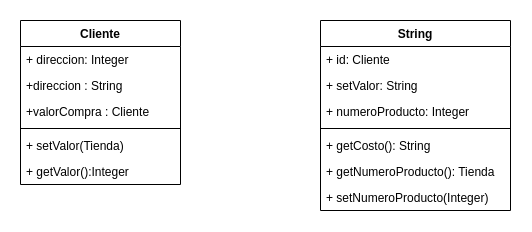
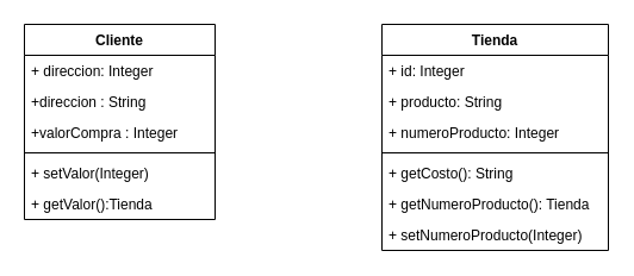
  <mxCell id="0" />
  <mxCell id="1" parent="0" />
  <mxCell id="2" value="Cliente" style="swimlane;fontStyle=1;align=center;verticalAlign=top;childLayout=stackLayout;horizontal=1;startSize=26;horizontalStack=0;resizeParent=1;resizeParentMax=0;resizeLast=0;collapsible=1;marginBottom=0;" vertex="1" parent="1"><mxGeometry x="20" y="20" width="160" height="164" as="geometry" /></mxCell>
  <mxCell id="3" value="+ direccion: Integer" style="text;strokeColor=none;fillColor=none;align=left;verticalAlign=top;spacingLeft=4;spacingRight=4;overflow=hidden;rotatable=0;points=[[0,0.5],[1,0.5]];portConstraint=eastwest;" vertex="1" parent="2"><mxGeometry y="26" width="160" height="26" as="geometry" /></mxCell>
  <mxCell id="4" value="+direccion : String" style="text;strokeColor=none;fillColor=none;align=left;verticalAlign=top;spacingLeft=4;spacingRight=4;overflow=hidden;rotatable=0;points=[[0,0.5],[1,0.5]];portConstraint=eastwest;" vertex="1" parent="2"><mxGeometry y="52" width="160" height="26" as="geometry" /></mxCell>
- <mxCell id="5" value="+valorCompra : Cliente" style="text;strokeColor=none;fillColor=none;align=left;verticalAlign=top;spacingLeft=4;spacingRight=4;overflow=hidden;rotatable=0;points=[[0,0.5],[1,0.5]];portConstraint=eastwest;" vertex="1" parent="2"><mxGeometry y="78" width="160" height="26" as="geometry" /></mxCell>
+ <mxCell id="5" value="+valorCompra : Integer" style="text;strokeColor=none;fillColor=none;align=left;verticalAlign=top;spacingLeft=4;spacingRight=4;overflow=hidden;rotatable=0;points=[[0,0.5],[1,0.5]];portConstraint=eastwest;" vertex="1" parent="2"><mxGeometry y="78" width="160" height="26" as="geometry" /></mxCell>
  <mxCell id="6" value="" style="line;strokeWidth=1;fillColor=none;align=left;verticalAlign=middle;spacingTop=-1;spacingLeft=3;spacingRight=3;rotatable=0;labelPosition=right;points=[];portConstraint=eastwest;" vertex="1" parent="2"><mxGeometry y="104" width="160" height="8" as="geometry" /></mxCell>
- <mxCell id="7" value="+ setValor(Tienda)" style="text;strokeColor=none;fillColor=none;align=left;verticalAlign=top;spacingLeft=4;spacingRight=4;overflow=hidden;rotatable=0;points=[[0,0.5],[1,0.5]];portConstraint=eastwest;" vertex="1" parent="2"><mxGeometry y="112" width="160" height="26" as="geometry" /></mxCell>
- <mxCell id="8" value="+ getValor():Integer" style="text;strokeColor=none;fillColor=none;align=left;verticalAlign=top;spacingLeft=4;spacingRight=4;overflow=hidden;rotatable=0;points=[[0,0.5],[1,0.5]];portConstraint=eastwest;" vertex="1" parent="2"><mxGeometry y="138" width="160" height="26" as="geometry" /></mxCell>
- <mxCell id="9" value="String" style="swimlane;fontStyle=1;align=center;verticalAlign=top;childLayout=stackLayout;horizontal=1;startSize=26;horizontalStack=0;resizeParent=1;resizeParentMax=0;resizeLast=0;collapsible=1;marginBottom=0;" vertex="1" parent="1"><mxGeometry x="320" y="20" width="190" height="190" as="geometry" /></mxCell>
- <mxCell id="10" value="+ id: Cliente" style="text;strokeColor=none;fillColor=none;align=left;verticalAlign=top;spacingLeft=4;spacingRight=4;overflow=hidden;rotatable=0;points=[[0,0.5],[1,0.5]];portConstraint=eastwest;" vertex="1" parent="9"><mxGeometry y="26" width="190" height="26" as="geometry" /></mxCell>
- <mxCell id="11" value="+ setValor: String" style="text;strokeColor=none;fillColor=none;align=left;verticalAlign=top;spacingLeft=4;spacingRight=4;overflow=hidden;rotatable=0;points=[[0,0.5],[1,0.5]];portConstraint=eastwest;" vertex="1" parent="9"><mxGeometry y="52" width="190" height="26" as="geometry" /></mxCell>
+ <mxCell id="7" value="+ setValor(Integer)" style="text;strokeColor=none;fillColor=none;align=left;verticalAlign=top;spacingLeft=4;spacingRight=4;overflow=hidden;rotatable=0;points=[[0,0.5],[1,0.5]];portConstraint=eastwest;" vertex="1" parent="2"><mxGeometry y="112" width="160" height="26" as="geometry" /></mxCell>
+ <mxCell id="8" value="+ getValor():Tienda" style="text;strokeColor=none;fillColor=none;align=left;verticalAlign=top;spacingLeft=4;spacingRight=4;overflow=hidden;rotatable=0;points=[[0,0.5],[1,0.5]];portConstraint=eastwest;" vertex="1" parent="2"><mxGeometry y="138" width="160" height="26" as="geometry" /></mxCell>
+ <mxCell id="9" value="Tienda" style="swimlane;fontStyle=1;align=center;verticalAlign=top;childLayout=stackLayout;horizontal=1;startSize=26;horizontalStack=0;resizeParent=1;resizeParentMax=0;resizeLast=0;collapsible=1;marginBottom=0;" vertex="1" parent="1"><mxGeometry x="320" y="20" width="190" height="190" as="geometry" /></mxCell>
+ <mxCell id="10" value="+ id: Integer" style="text;strokeColor=none;fillColor=none;align=left;verticalAlign=top;spacingLeft=4;spacingRight=4;overflow=hidden;rotatable=0;points=[[0,0.5],[1,0.5]];portConstraint=eastwest;" vertex="1" parent="9"><mxGeometry y="26" width="190" height="26" as="geometry" /></mxCell>
+ <mxCell id="11" value="+ producto: String" style="text;strokeColor=none;fillColor=none;align=left;verticalAlign=top;spacingLeft=4;spacingRight=4;overflow=hidden;rotatable=0;points=[[0,0.5],[1,0.5]];portConstraint=eastwest;" vertex="1" parent="9"><mxGeometry y="52" width="190" height="26" as="geometry" /></mxCell>
  <mxCell id="12" value="+ numeroProducto: Integer" style="text;strokeColor=none;fillColor=none;align=left;verticalAlign=top;spacingLeft=4;spacingRight=4;overflow=hidden;rotatable=0;points=[[0,0.5],[1,0.5]];portConstraint=eastwest;" vertex="1" parent="9"><mxGeometry y="78" width="190" height="26" as="geometry" /></mxCell>
  <mxCell id="13" value="" style="line;strokeWidth=1;fillColor=none;align=left;verticalAlign=middle;spacingTop=-1;spacingLeft=3;spacingRight=3;rotatable=0;labelPosition=right;points=[];portConstraint=eastwest;" vertex="1" parent="9"><mxGeometry y="104" width="190" height="8" as="geometry" /></mxCell>
  <mxCell id="14" value="+ getCosto(): String" style="text;strokeColor=none;fillColor=none;align=left;verticalAlign=top;spacingLeft=4;spacingRight=4;overflow=hidden;rotatable=0;points=[[0,0.5],[1,0.5]];portConstraint=eastwest;" vertex="1" parent="9"><mxGeometry y="112" width="190" height="26" as="geometry" /></mxCell>
  <mxCell id="15" value="+ getNumeroProducto(): Tienda" style="text;strokeColor=none;fillColor=none;align=left;verticalAlign=top;spacingLeft=4;spacingRight=4;overflow=hidden;rotatable=0;points=[[0,0.5],[1,0.5]];portConstraint=eastwest;" vertex="1" parent="9"><mxGeometry y="138" width="190" height="26" as="geometry" /></mxCell>
  <mxCell id="16" value="+ setNumeroProducto(Integer)" style="text;strokeColor=none;fillColor=none;align=left;verticalAlign=top;spacingLeft=4;spacingRight=4;overflow=hidden;rotatable=0;points=[[0,0.5],[1,0.5]];portConstraint=eastwest;" vertex="1" parent="9"><mxGeometry y="164" width="190" height="26" as="geometry" /></mxCell>
